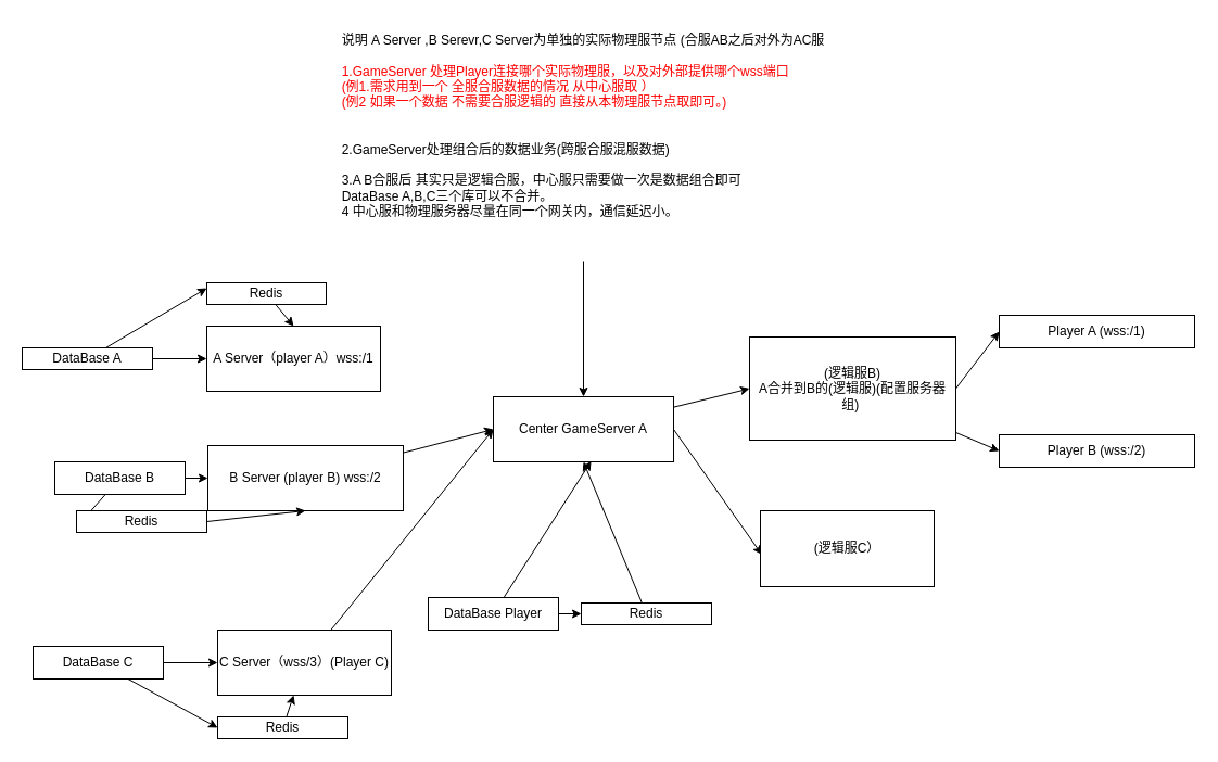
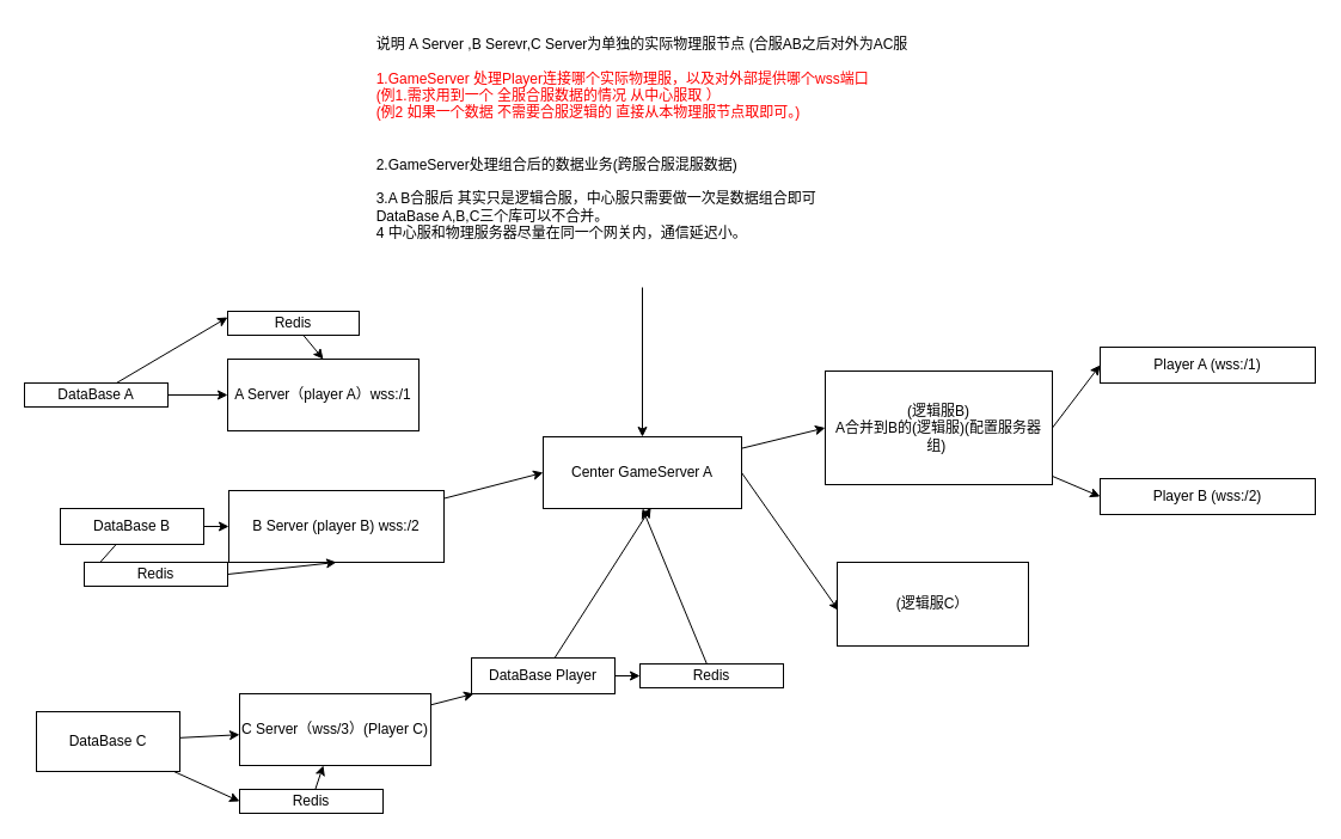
  <mxCell id="0" />
  <mxCell id="1" parent="0" />
  <mxCell id="2" value="A Server（player A）wss:/1" style="rounded=0;whiteSpace=wrap;html=1;" vertex="1" parent="1"><mxGeometry x="190" y="300" width="160" height="60" as="geometry" /></mxCell>
  <mxCell id="3" style="edgeStyle=none;html=1;entryX=0;entryY=0.5;entryDx=0;entryDy=0;" edge="1" parent="1" source="4" target="7"><mxGeometry relative="1" as="geometry" /></mxCell>
  <mxCell id="4" value="B Server (player B) wss:/2" style="rounded=0;whiteSpace=wrap;html=1;" vertex="1" parent="1"><mxGeometry x="191" y="410" width="180" height="60" as="geometry" /></mxCell>
  <mxCell id="5" style="edgeStyle=none;html=1;entryX=0;entryY=0.5;entryDx=0;entryDy=0;" edge="1" parent="1" source="7" target="10"><mxGeometry relative="1" as="geometry" /></mxCell>
  <mxCell id="6" style="edgeStyle=none;html=1;exitX=1;exitY=0.5;exitDx=0;exitDy=0;entryX=0.008;entryY=0.578;entryDx=0;entryDy=0;entryPerimeter=0;" edge="1" parent="1" source="7" target="13"><mxGeometry relative="1" as="geometry" /></mxCell>
  <mxCell id="7" value="Center GameServer A" style="rounded=0;whiteSpace=wrap;html=1;" vertex="1" parent="1"><mxGeometry x="454" y="365" width="166" height="60" as="geometry" /></mxCell>
  <mxCell id="8" style="edgeStyle=none;html=1;exitX=1;exitY=0.5;exitDx=0;exitDy=0;entryX=0;entryY=0.5;entryDx=0;entryDy=0;" edge="1" parent="1" source="10" target="33"><mxGeometry relative="1" as="geometry" /></mxCell>
  <mxCell id="9" style="edgeStyle=none;html=1;entryX=0;entryY=0.5;entryDx=0;entryDy=0;" edge="1" parent="1" source="10" target="34"><mxGeometry relative="1" as="geometry" /></mxCell>
  <mxCell id="10" value="(逻辑服B)&lt;br&gt;A合并到B的(逻辑服)(配置服务器组)&amp;nbsp;" style="rounded=0;whiteSpace=wrap;html=1;" vertex="1" parent="1"><mxGeometry x="690" y="310" width="190" height="95" as="geometry" /></mxCell>
- <mxCell id="11" style="edgeStyle=none;html=1;entryX=0;entryY=0.5;entryDx=0;entryDy=0;" edge="1" parent="1" source="12" target="7"><mxGeometry relative="1" as="geometry" /></mxCell>
+ <mxCell id="11" style="edgeStyle=none;html=1;" edge="1" parent="1" source="12" target="37"><mxGeometry relative="1" as="geometry" /></mxCell>
  <mxCell id="12" value="C Server（wss/3）(Player C)" style="rounded=0;whiteSpace=wrap;html=1;" vertex="1" parent="1"><mxGeometry x="200" y="580" width="160" height="60" as="geometry" /></mxCell>
  <mxCell id="13" value="(逻辑服C）" style="rounded=0;whiteSpace=wrap;html=1;" vertex="1" parent="1"><mxGeometry x="700" y="470" width="160" height="70" as="geometry" /></mxCell>
  <mxCell id="14" style="edgeStyle=none;html=1;entryX=0.5;entryY=1;entryDx=0;entryDy=0;" edge="1" parent="1" source="15" target="7"><mxGeometry relative="1" as="geometry" /></mxCell>
  <mxCell id="15" value="Redis" style="whiteSpace=wrap;html=1;" vertex="1" parent="1"><mxGeometry x="535" y="555" width="120" height="20" as="geometry" /></mxCell>
  <mxCell id="16" style="edgeStyle=none;html=1;entryX=0;entryY=0.5;entryDx=0;entryDy=0;" edge="1" parent="1" source="18" target="2"><mxGeometry relative="1" as="geometry" /></mxCell>
  <mxCell id="17" style="edgeStyle=none;html=1;entryX=0;entryY=0.25;entryDx=0;entryDy=0;" edge="1" parent="1" source="18" target="30"><mxGeometry relative="1" as="geometry" /></mxCell>
  <mxCell id="18" value="DataBase A" style="rounded=0;whiteSpace=wrap;html=1;" vertex="1" parent="1"><mxGeometry x="20" y="320" width="120" height="20" as="geometry" /></mxCell>
  <mxCell id="19" style="edgeStyle=none;html=1;" edge="1" parent="1" source="21" target="4"><mxGeometry relative="1" as="geometry" /></mxCell>
  <mxCell id="20" style="edgeStyle=none;html=1;entryX=0;entryY=0.75;entryDx=0;entryDy=0;" edge="1" parent="1" source="21" target="28"><mxGeometry relative="1" as="geometry" /></mxCell>
  <mxCell id="21" value="DataBase B" style="rounded=0;whiteSpace=wrap;html=1;" vertex="1" parent="1"><mxGeometry x="50" y="425" width="120" height="30" as="geometry" /></mxCell>
  <mxCell id="22" style="edgeStyle=none;html=1;" edge="1" parent="1" source="24" target="12"><mxGeometry relative="1" as="geometry" /></mxCell>
  <mxCell id="23" style="edgeStyle=none;html=1;entryX=0;entryY=0.5;entryDx=0;entryDy=0;" edge="1" parent="1" source="24" target="26"><mxGeometry relative="1" as="geometry" /></mxCell>
- <mxCell id="24" value="DataBase C" style="rounded=0;whiteSpace=wrap;html=1;" vertex="1" parent="1"><mxGeometry x="30" y="595" width="120" height="30" as="geometry" /></mxCell>
+ <mxCell id="24" value="DataBase C" style="rounded=0;whiteSpace=wrap;html=1;" vertex="1" parent="1"><mxGeometry x="30" y="595" width="120" height="50" as="geometry" /></mxCell>
  <mxCell id="25" style="edgeStyle=none;html=1;" edge="1" parent="1" source="26" target="12"><mxGeometry relative="1" as="geometry" /></mxCell>
  <mxCell id="26" value="Redis" style="whiteSpace=wrap;html=1;" vertex="1" parent="1"><mxGeometry x="200" y="660" width="120" height="20" as="geometry" /></mxCell>
  <mxCell id="27" style="edgeStyle=none;html=1;entryX=0.5;entryY=1;entryDx=0;entryDy=0;exitX=1;exitY=0.5;exitDx=0;exitDy=0;" edge="1" parent="1" source="28" target="4"><mxGeometry relative="1" as="geometry" /></mxCell>
  <mxCell id="28" value="Redis" style="whiteSpace=wrap;html=1;" vertex="1" parent="1"><mxGeometry x="70" y="470" width="120" height="20" as="geometry" /></mxCell>
  <mxCell id="29" style="edgeStyle=none;html=1;entryX=0.5;entryY=0;entryDx=0;entryDy=0;" edge="1" parent="1" source="30" target="2"><mxGeometry relative="1" as="geometry" /></mxCell>
  <mxCell id="30" value="Redis" style="whiteSpace=wrap;html=1;" vertex="1" parent="1"><mxGeometry x="190" y="260" width="110" height="20" as="geometry" /></mxCell>
  <mxCell id="31" style="edgeStyle=none;html=1;entryX=0.5;entryY=0;entryDx=0;entryDy=0;" edge="1" parent="1" source="32" target="7"><mxGeometry relative="1" as="geometry" /></mxCell>
  <mxCell id="32" value="&lt;div style=&quot;text-align: left;&quot;&gt;&lt;span style=&quot;background-color: initial;&quot;&gt;说明 A Server ,B Serevr,C Server为单独的实际物理服节点 (合服AB之后对外为AC服&lt;/span&gt;&lt;/div&gt;&lt;div style=&quot;text-align: left;&quot;&gt;&lt;br&gt;&lt;/div&gt;&lt;div style=&quot;text-align: left;&quot;&gt;&lt;span style=&quot;background-color: initial;&quot;&gt;&lt;font color=&quot;#ff0000&quot;&gt;1.GameServer 处理Player连接哪个实际物理服，以及对外部提供哪个wss端口&lt;/font&gt;&lt;/span&gt;&lt;/div&gt;&lt;div style=&quot;text-align: left;&quot;&gt;&lt;span style=&quot;background-color: initial;&quot;&gt;&lt;font color=&quot;#ff0000&quot;&gt;(例1.需求用到一个 全服合服数据的情况 从中心服取 ）&lt;/font&gt;&lt;/span&gt;&lt;/div&gt;&lt;div style=&quot;text-align: left;&quot;&gt;&lt;span style=&quot;background-color: initial;&quot;&gt;&lt;font color=&quot;#ff0000&quot;&gt;(例2 如果一个数据 不需要合服逻辑的 直接从本物理服节点取即可。)&lt;/font&gt;&lt;/span&gt;&lt;/div&gt;&lt;div style=&quot;text-align: left;&quot;&gt;&lt;br&gt;&lt;/div&gt;&lt;div style=&quot;text-align: left;&quot;&gt;&lt;br&gt;&lt;/div&gt;&lt;div style=&quot;text-align: left;&quot;&gt;&lt;span style=&quot;background-color: initial;&quot;&gt;2.GameServer处理组合后的数据业务(跨服合服混服数据)&lt;/span&gt;&lt;/div&gt;&lt;div style=&quot;text-align: left;&quot;&gt;&lt;br&gt;&lt;/div&gt;&lt;div style=&quot;text-align: left;&quot;&gt;&lt;span style=&quot;background-color: initial;&quot;&gt;3.A B合服后 其实只是逻辑合服，中心服只需要做一次是数据组合即可&lt;/span&gt;&lt;/div&gt;&lt;div style=&quot;text-align: left;&quot;&gt;&lt;span style=&quot;background-color: initial;&quot;&gt;DataBase A,B,C三个库可以不合并。&lt;/span&gt;&lt;/div&gt;&lt;div style=&quot;text-align: left;&quot;&gt;&lt;span style=&quot;background-color: initial;&quot;&gt;4 中心服和物理服务器尽量在同一个网关内，通信延迟小。&lt;/span&gt;&lt;/div&gt;&lt;div style=&quot;text-align: left;&quot;&gt;&lt;br&gt;&lt;/div&gt;&lt;div style=&quot;text-align: left;&quot;&gt;&lt;br&gt;&lt;/div&gt;" style="text;html=1;strokeColor=none;fillColor=none;align=center;verticalAlign=middle;whiteSpace=wrap;rounded=0;" vertex="1" parent="1"><mxGeometry x="282" y="20" width="510" height="220" as="geometry" /></mxCell>
  <mxCell id="33" value="Player A (wss:/1)" style="rounded=0;whiteSpace=wrap;html=1;" vertex="1" parent="1"><mxGeometry x="920" y="290" width="180" height="30" as="geometry" /></mxCell>
  <mxCell id="34" value="Player B (wss:/2)" style="rounded=0;whiteSpace=wrap;html=1;" vertex="1" parent="1"><mxGeometry x="920" y="400" width="180" height="30" as="geometry" /></mxCell>
  <mxCell id="35" style="edgeStyle=none;html=1;entryX=0.543;entryY=0.989;entryDx=0;entryDy=0;entryPerimeter=0;" edge="1" parent="1" source="37" target="7"><mxGeometry relative="1" as="geometry" /></mxCell>
  <mxCell id="36" style="edgeStyle=none;html=1;" edge="1" parent="1" source="37" target="15"><mxGeometry relative="1" as="geometry" /></mxCell>
  <mxCell id="37" value="DataBase Player" style="rounded=0;whiteSpace=wrap;html=1;" vertex="1" parent="1"><mxGeometry x="394" y="550" width="120" height="30" as="geometry" /></mxCell>
